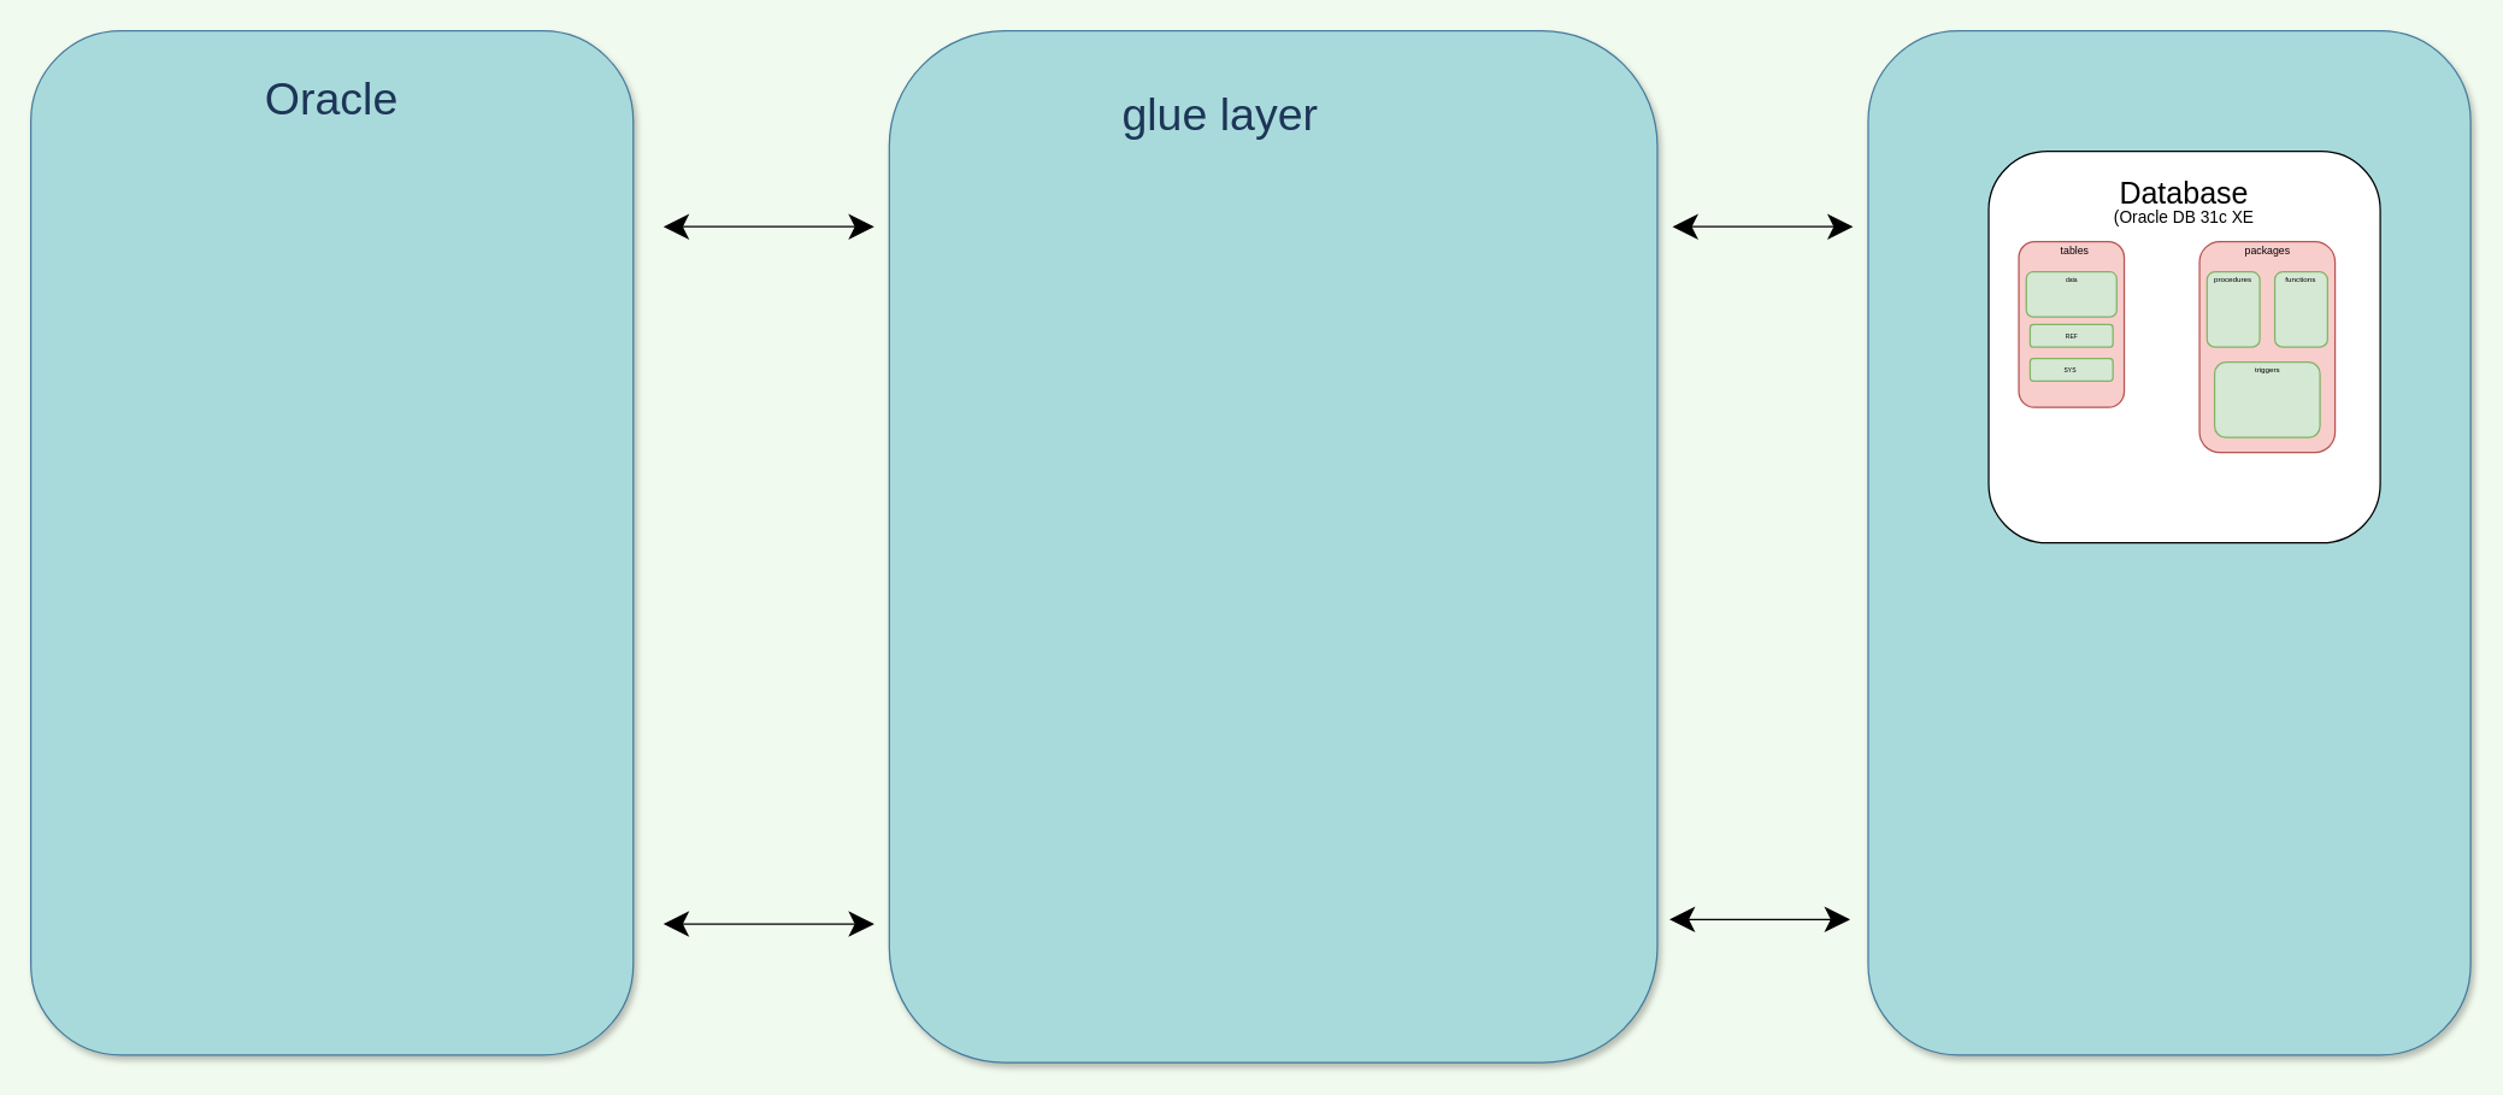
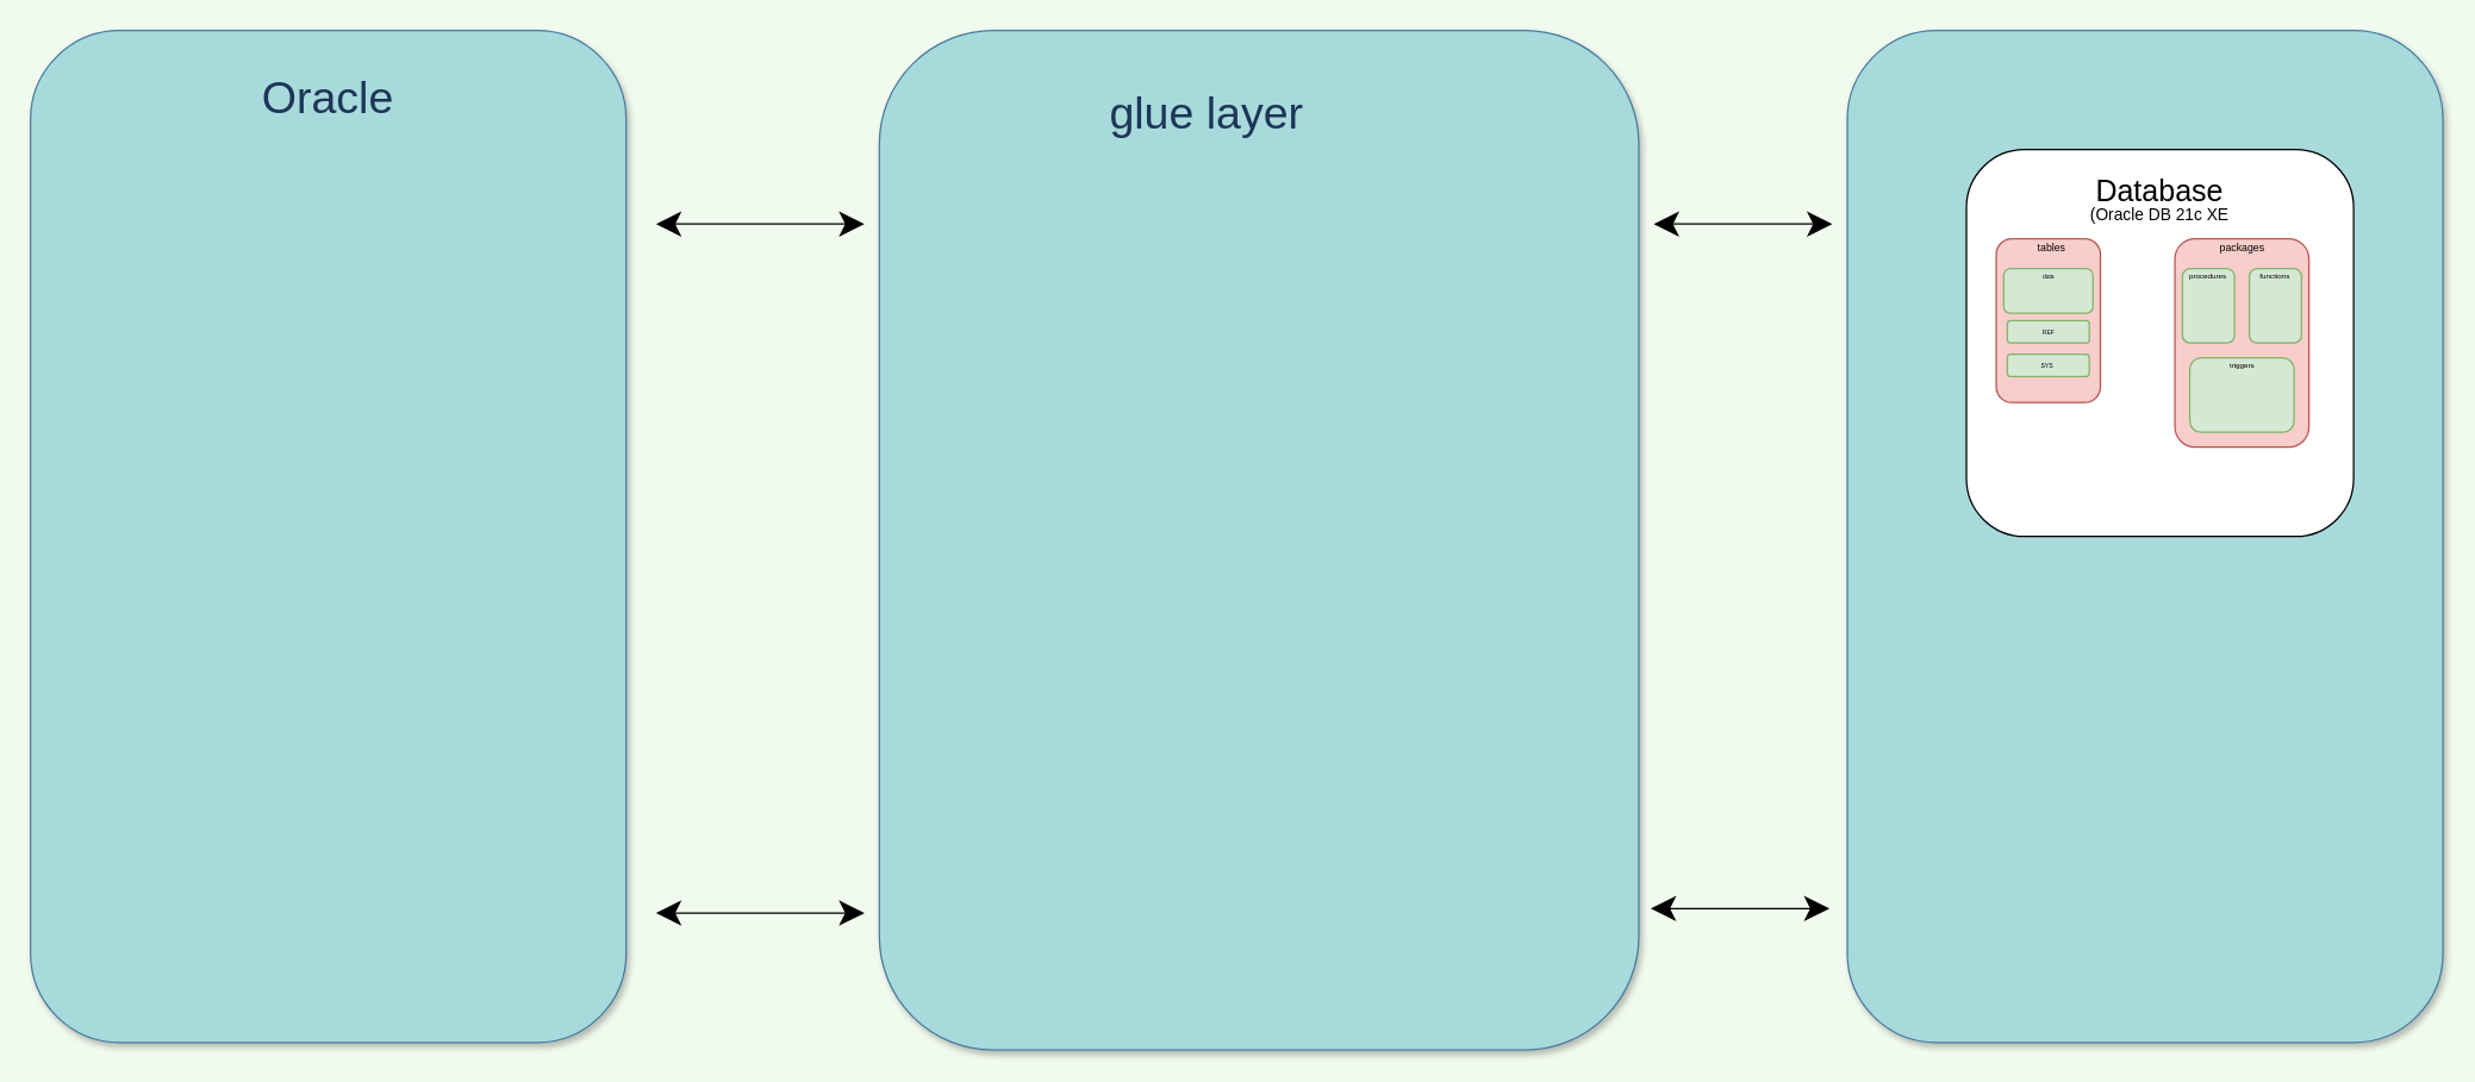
  <mxCell id="0" style=";html=1;" />
  <mxCell id="1" style=";html=1;" parent="0" />
  <mxCell id="2" value="" style="whiteSpace=wrap;html=1;shadow=1;fontSize=18;fillColor=#A8DADC;strokeColor=#457B9D;fontColor=#1D3557;rounded=1;" vertex="1" parent="1"><mxGeometry x="1240" y="20" width="400" height="680" as="geometry" /></mxCell>
  <mxCell id="3" value="" style="whiteSpace=wrap;html=1;shadow=1;fontSize=18;fillColor=#A8DADC;strokeColor=#457B9D;fontColor=#1D3557;rounded=1;" parent="1" vertex="1"><mxGeometry x="590" y="20" width="510" height="685" as="geometry" /></mxCell>
  <mxCell id="4" value="" style="whiteSpace=wrap;html=1;shadow=1;fontSize=18;fillColor=#A8DADC;strokeColor=#457B9D;fontColor=#1D3557;rounded=1;" parent="1" vertex="1"><mxGeometry x="20" y="20" width="400" height="680" as="geometry" /></mxCell>
  <mxCell id="5" value="&lt;font style=&quot;font-size: 30px;&quot;&gt;Oracle&lt;/font&gt;" style="text;html=1;strokeColor=none;fillColor=none;align=center;verticalAlign=middle;whiteSpace=wrap;rounded=1;fontColor=#1D3557;" vertex="1" parent="1"><mxGeometry x="165" y="30" width="110" height="70" as="geometry" /></mxCell>
  <mxCell id="6" value="&lt;font style=&quot;font-size: 30px;&quot;&gt;glue layer&lt;/font&gt;" style="text;html=1;strokeColor=none;fillColor=none;align=center;verticalAlign=middle;whiteSpace=wrap;rounded=1;fontColor=#1D3557;" vertex="1" parent="1"><mxGeometry x="677" y="40" width="266" height="70" as="geometry" /></mxCell>
  <mxCell id="7" value="" style="whiteSpace=wrap;html=1;aspect=fixed;rounded=1;fontSize=40;" vertex="1" parent="1"><mxGeometry x="1320" y="100" width="260" height="260" as="geometry" /></mxCell>
  <mxCell id="8" value="&lt;span style=&quot;font-size: 20px;&quot;&gt;Database&lt;/span&gt;" style="text;html=1;strokeColor=none;fillColor=none;align=center;verticalAlign=middle;whiteSpace=wrap;rounded=0;fontSize=40;" vertex="1" parent="1"><mxGeometry x="1405" y="100" width="90" height="40" as="geometry" /></mxCell>
- <mxCell id="9" value="&lt;font style=&quot;font-size: 11px;&quot;&gt;(Oracle DB 31c XE&lt;/font&gt;" style="text;html=1;strokeColor=none;fillColor=none;align=center;verticalAlign=middle;whiteSpace=wrap;rounded=0;fontSize=39;" vertex="1" parent="1"><mxGeometry x="1400" y="130" width="100" height="10" as="geometry" /></mxCell>
+ <mxCell id="9" value="&lt;font style=&quot;font-size: 11px;&quot;&gt;(Oracle DB 21c XE&lt;/font&gt;" style="text;html=1;strokeColor=none;fillColor=none;align=center;verticalAlign=middle;whiteSpace=wrap;rounded=0;fontSize=39;" vertex="1" parent="1"><mxGeometry x="1400" y="130" width="100" height="10" as="geometry" /></mxCell>
  <mxCell id="10" value="" style="rounded=1;whiteSpace=wrap;html=1;fontSize=11;fillColor=#f8cecc;strokeColor=#b85450;" vertex="1" parent="1"><mxGeometry x="1340" y="160" width="70" height="110" as="geometry" /></mxCell>
  <mxCell id="11" value="&lt;font style=&quot;font-size: 7px;&quot;&gt;tables&lt;/font&gt;" style="text;html=1;strokeColor=none;fillColor=none;align=center;verticalAlign=middle;whiteSpace=wrap;rounded=0;fontSize=11;" vertex="1" parent="1"><mxGeometry x="1350" y="160" width="55" height="10" as="geometry" /></mxCell>
  <mxCell id="12" value="" style="rounded=1;whiteSpace=wrap;html=1;fontSize=11;fillColor=#f8cecc;strokeColor=#b85450;" vertex="1" parent="1"><mxGeometry x="1460" y="160" width="90" height="140" as="geometry" /></mxCell>
  <mxCell id="13" value="&lt;font style=&quot;font-size: 7px;&quot;&gt;packages&lt;/font&gt;" style="text;html=1;strokeColor=none;fillColor=none;align=center;verticalAlign=middle;whiteSpace=wrap;rounded=0;fontSize=11;" vertex="1" parent="1"><mxGeometry x="1477.5" y="160" width="55" height="10" as="geometry" /></mxCell>
  <mxCell id="14" value="" style="rounded=1;whiteSpace=wrap;html=1;fontSize=11;fillColor=#d5e8d4;strokeColor=#82b366;" vertex="1" parent="1"><mxGeometry x="1465" y="180" width="35" height="50" as="geometry" /></mxCell>
  <mxCell id="15" value="" style="rounded=1;whiteSpace=wrap;html=1;fontSize=11;fillColor=#d5e8d4;strokeColor=#82b366;" vertex="1" parent="1"><mxGeometry x="1510" y="180" width="35" height="50" as="geometry" /></mxCell>
  <mxCell id="16" value="" style="rounded=1;whiteSpace=wrap;html=1;fontSize=11;fillColor=#d5e8d4;strokeColor=#82b366;" vertex="1" parent="1"><mxGeometry x="1470" y="240" width="70" height="50" as="geometry" /></mxCell>
  <mxCell id="17" value="&lt;span style=&quot;font-size: 5px;&quot;&gt;triggers&lt;/span&gt;" style="text;html=1;strokeColor=none;fillColor=none;align=center;verticalAlign=middle;whiteSpace=wrap;rounded=0;fontSize=6;" vertex="1" parent="1"><mxGeometry x="1477.5" y="240" width="55" height="10" as="geometry" /></mxCell>
  <mxCell id="18" value="&lt;span style=&quot;font-size: 5px;&quot;&gt;functions&lt;/span&gt;" style="text;html=1;strokeColor=none;fillColor=none;align=center;verticalAlign=middle;whiteSpace=wrap;rounded=0;fontSize=6;" vertex="1" parent="1"><mxGeometry x="1500" y="180" width="55" height="10" as="geometry" /></mxCell>
  <mxCell id="19" value="&lt;span style=&quot;font-size: 5px;&quot;&gt;procedures&lt;/span&gt;" style="text;html=1;strokeColor=none;fillColor=none;align=center;verticalAlign=middle;whiteSpace=wrap;rounded=0;fontSize=6;" vertex="1" parent="1"><mxGeometry x="1455" y="180" width="55" height="10" as="geometry" /></mxCell>
  <mxCell id="20" value="" style="rounded=1;whiteSpace=wrap;html=1;fontSize=11;fillColor=#d5e8d4;strokeColor=#82b366;" vertex="1" parent="1"><mxGeometry x="1345" y="180" width="60" height="30" as="geometry" /></mxCell>
  <mxCell id="21" value="" style="rounded=1;whiteSpace=wrap;html=1;fontSize=11;fillColor=#d5e8d4;strokeColor=#82b366;" vertex="1" parent="1"><mxGeometry x="1347.5" y="215" width="55" height="15" as="geometry" /></mxCell>
  <mxCell id="22" value="" style="rounded=1;whiteSpace=wrap;html=1;fontSize=11;fillColor=#d5e8d4;strokeColor=#82b366;" vertex="1" parent="1"><mxGeometry x="1347.5" y="237.5" width="55" height="15" as="geometry" /></mxCell>
  <mxCell id="23" value="&lt;font style=&quot;font-size: 4px;&quot;&gt;data&lt;/font&gt;" style="text;html=1;strokeColor=none;fillColor=none;align=center;verticalAlign=middle;whiteSpace=wrap;rounded=0;fontSize=6;" vertex="1" parent="1"><mxGeometry x="1347.5" y="180" width="55" height="10" as="geometry" /></mxCell>
  <mxCell id="24" value="&lt;font style=&quot;font-size: 4px;&quot;&gt;REF&lt;/font&gt;" style="text;html=1;strokeColor=none;fillColor=none;align=center;verticalAlign=middle;whiteSpace=wrap;rounded=0;fontSize=6;" vertex="1" parent="1"><mxGeometry x="1348.75" y="220" width="52.5" height="5" as="geometry" /></mxCell>
  <mxCell id="25" value="&lt;span style=&quot;font-size: 4px;&quot;&gt;SYS&lt;/span&gt;" style="text;html=1;strokeColor=none;fillColor=none;align=center;verticalAlign=middle;whiteSpace=wrap;rounded=0;fontSize=6;" vertex="1" parent="1"><mxGeometry x="1347.5" y="242.5" width="52.5" height="5" as="geometry" /></mxCell>
  <mxCell id="26" value="" style="endArrow=classic;startArrow=classic;html=1;rounded=1;fontSize=13;startSize=14;endSize=14;" edge="1" parent="1"><mxGeometry width="50" height="50" relative="1" as="geometry"><mxPoint x="1110" y="150" as="sourcePoint" /><mxPoint x="1230" y="150" as="targetPoint" /><Array as="points"><mxPoint x="1180" y="150" /></Array></mxGeometry></mxCell>
  <mxCell id="27" value="" style="endArrow=classic;startArrow=classic;html=1;rounded=1;fontSize=13;startSize=14;endSize=14;" edge="1" parent="1"><mxGeometry width="50" height="50" relative="1" as="geometry"><mxPoint x="1108" y="610" as="sourcePoint" /><mxPoint x="1228" y="610" as="targetPoint" /></mxGeometry></mxCell>
  <mxCell id="28" value="" style="endArrow=classic;startArrow=classic;html=1;rounded=1;fontSize=13;startSize=14;endSize=14;" edge="1" parent="1"><mxGeometry width="50" height="50" relative="1" as="geometry"><mxPoint x="440" y="150" as="sourcePoint" /><mxPoint x="580" y="150" as="targetPoint" /></mxGeometry></mxCell>
  <mxCell id="29" value="" style="endArrow=classic;startArrow=classic;html=1;rounded=1;fontSize=13;startSize=14;endSize=14;" edge="1" parent="1"><mxGeometry width="50" height="50" relative="1" as="geometry"><mxPoint x="440" y="613" as="sourcePoint" /><mxPoint x="580" y="613" as="targetPoint" /></mxGeometry></mxCell>
